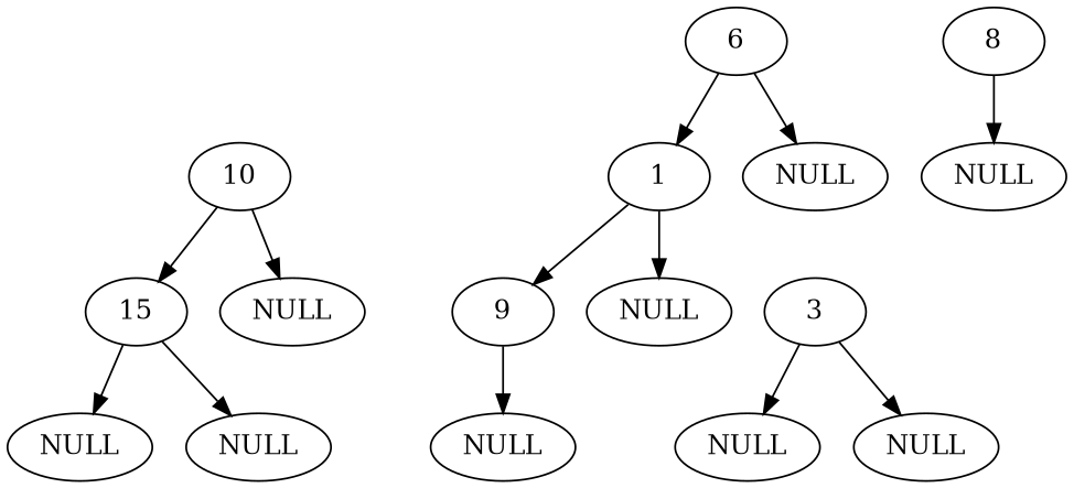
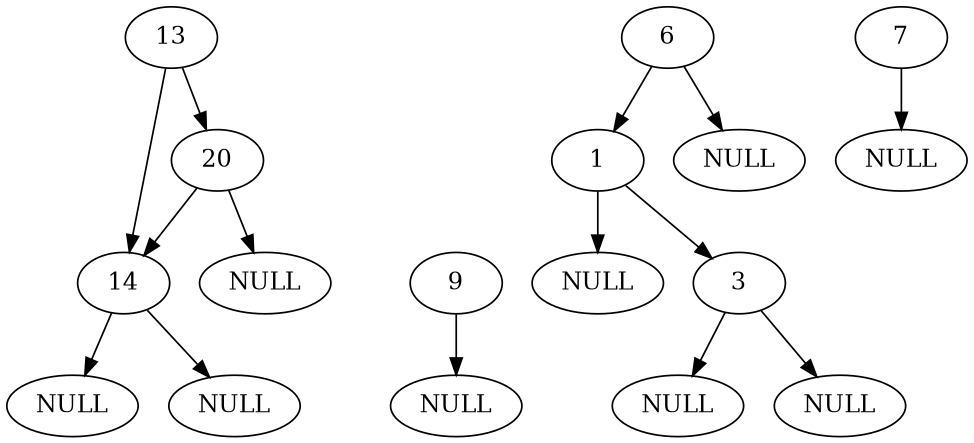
  digraph {
-   10
-   14 [label=15]
+   13
+   10 [label=20]
+   14
    n4 [label=NULL]
    n5 [label=NULL]
    n6 [label=NULL]
    n7 [label=NULL]
    9
    n9 [label=NULL]
-   8
+   8 [label=7]
    6
    1
    n13 [label=NULL]
    n14 [label=NULL]
    3
    n16 [label=NULL]
    n17 [label=NULL]
+   13 -> 10
+   13 -> 14
    10 -> 14
    10 -> n4
    14 -> n5
    14 -> n6
    9 -> n7
    8 -> n9
    6 -> 1
    6 -> n13
    1 -> n14
-   1 -> 9
+   1 -> 3
    3 -> n16
    3 -> n17
  }
